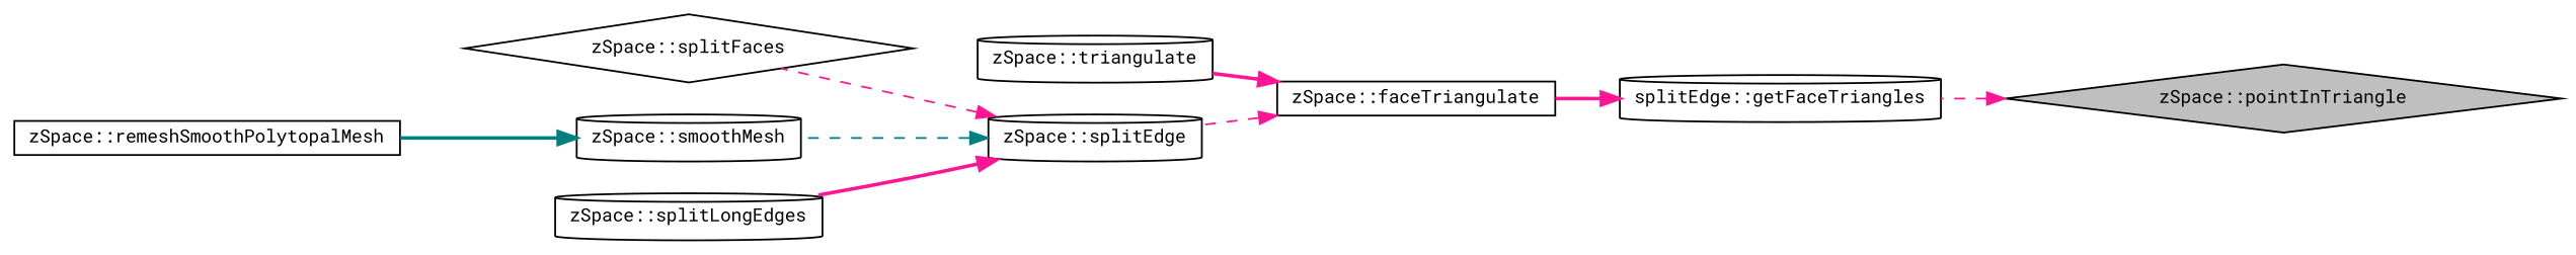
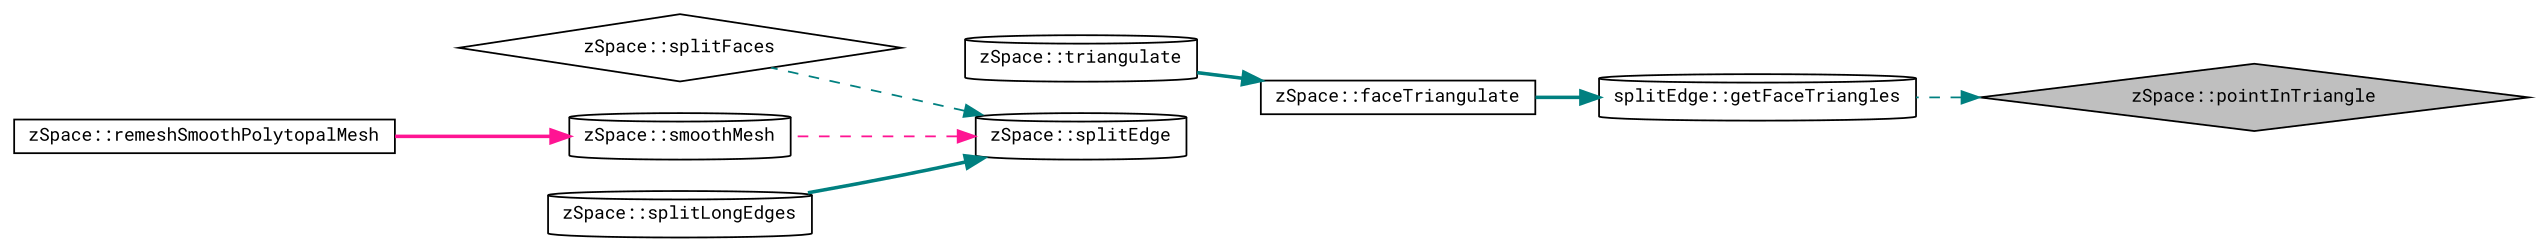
  digraph {
    fontname="Roboto Mono"
    rankdir=RL
    node [color=black fillcolor=white fontname="Roboto Mono" fontsize=10 shape=cylinder style=filled]
    edge [color=teal dir=back fontname="Roboto Mono" fontsize=10 labelfontname=Helvetica labelfontsize=10 style=dashed]
    n1 [fillcolor=grey75 fontcolor=black height=0.2 label="zSpace::pointInTriangle" shape=diamond width=0.4]
    n2 [height=0.2 label="splitEdge::getFaceTriangles" width=0.4]
    n3 [height=0.2 label="zSpace::faceTriangulate" shape=box width=0.4]
    n4 [height=0.2 label="zSpace::triangulate" width=0.4]
    n5 [height=0.2 label="zSpace::splitEdge" width=0.4]
    n6 [height=0.2 label="zSpace::splitFaces" shape=diamond width=0.4]
    n7 [height=0.2 label="zSpace::smoothMesh" width=0.4]
    n8 [height=0.2 label="zSpace::splitLongEdges" width=0.4]
    n9 [height=0.2 label="zSpace::remeshSmoothPolytopalMesh" shape=box width=0.4]
-   n1 -> n2 [color=deeppink]
-   n2 -> n3 [color=deeppink style=bold]
-   n3 -> n4 [color=deeppink style=bold]
-   n3 -> n5 [color=deeppink]
-   n5 -> n6 [color=deeppink]
-   n5 -> n7
-   n5 -> n8 [color=deeppink style=bold]
-   n7 -> n9 [style=bold]
+   n1 -> n2
+   n2 -> n3 [style=bold]
+   n3 -> n4 [style=bold]
+   n5 -> n6
+   n5 -> n7 [color=deeppink]
+   n5 -> n8 [style=bold]
+   n7 -> n9 [color=deeppink style=bold]
  }
